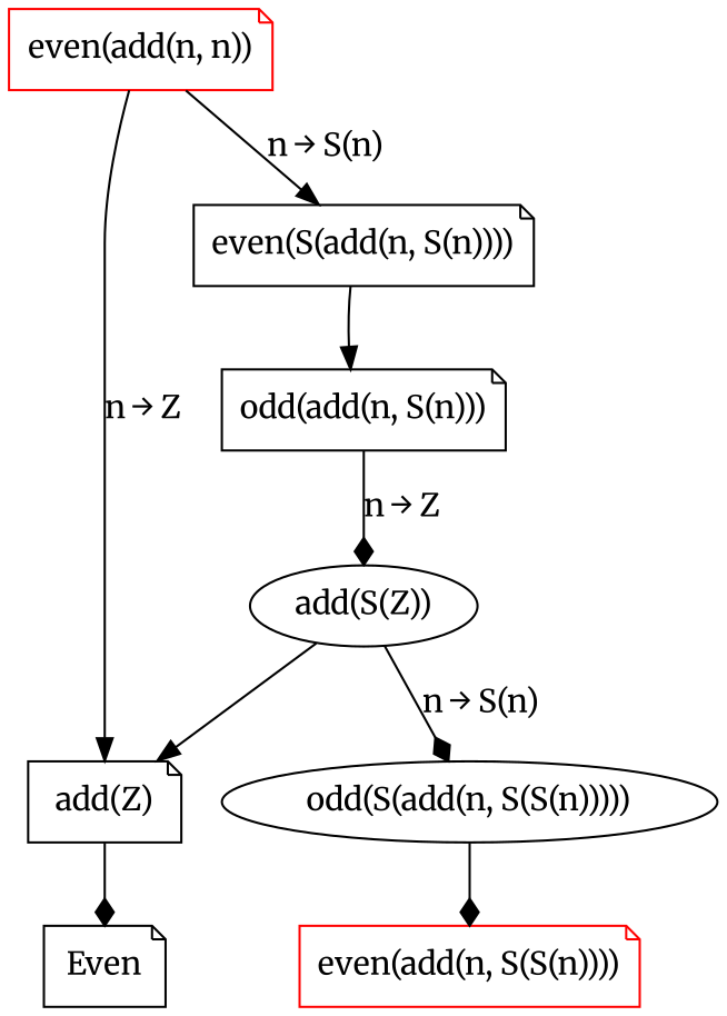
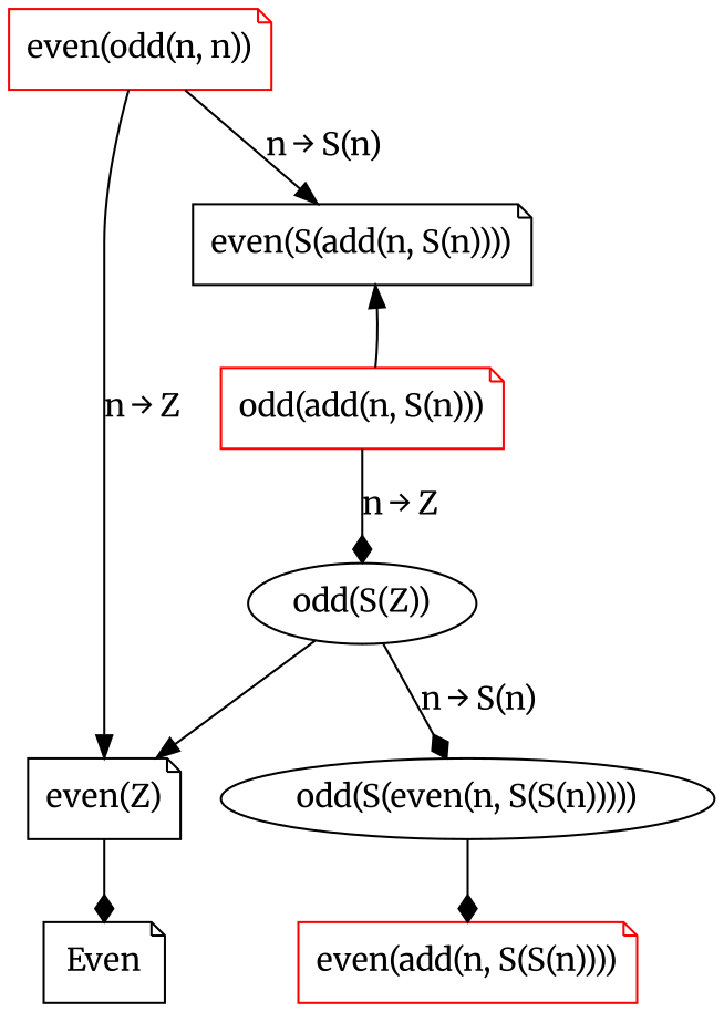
  digraph {
    fontname=Merriweather
    node [fontname=Merriweather shape=note style=rounded]
    edge [arrowhead=normal fontname=Merriweather]
-   n1 [color=red label="even(add(n, n))"]
-   n2 [label="add(Z)"]
+   n1 [color=red label="even(odd(n, n))"]
+   n2 [label="even(Z)"]
    n3 [label="even(S(add(n, S(n))))"]
    n4 [label=Even]
-   n5 [label="odd(add(n, S(n)))"]
-   n6 [label="add(S(Z))" shape=ellipse]
-   n7 [label="odd(S(add(n, S(S(n)))))" shape=ellipse]
+   n5 [label="odd(add(n, S(n)))" color=red]
+   n6 [label="odd(S(Z))" shape=ellipse]
+   n7 [label="odd(S(even(n, S(S(n)))))" shape=ellipse]
    n8 [color=red label="even(add(n, S(S(n))))"]
    n1 -> n2 [label="n → Z"]
    n1 -> n3 [label="n → S(n)"]
    n2 -> n4 [arrowhead=diamond]
-   n3 -> n5
+   n5 -> n3
    n5 -> n6 [arrowhead=diamond label="n → Z"]
    n6 -> n2
    n6 -> n7 [arrowhead=diamond label="n → S(n)"]
    n7 -> n8 [arrowhead=diamond]
  }
